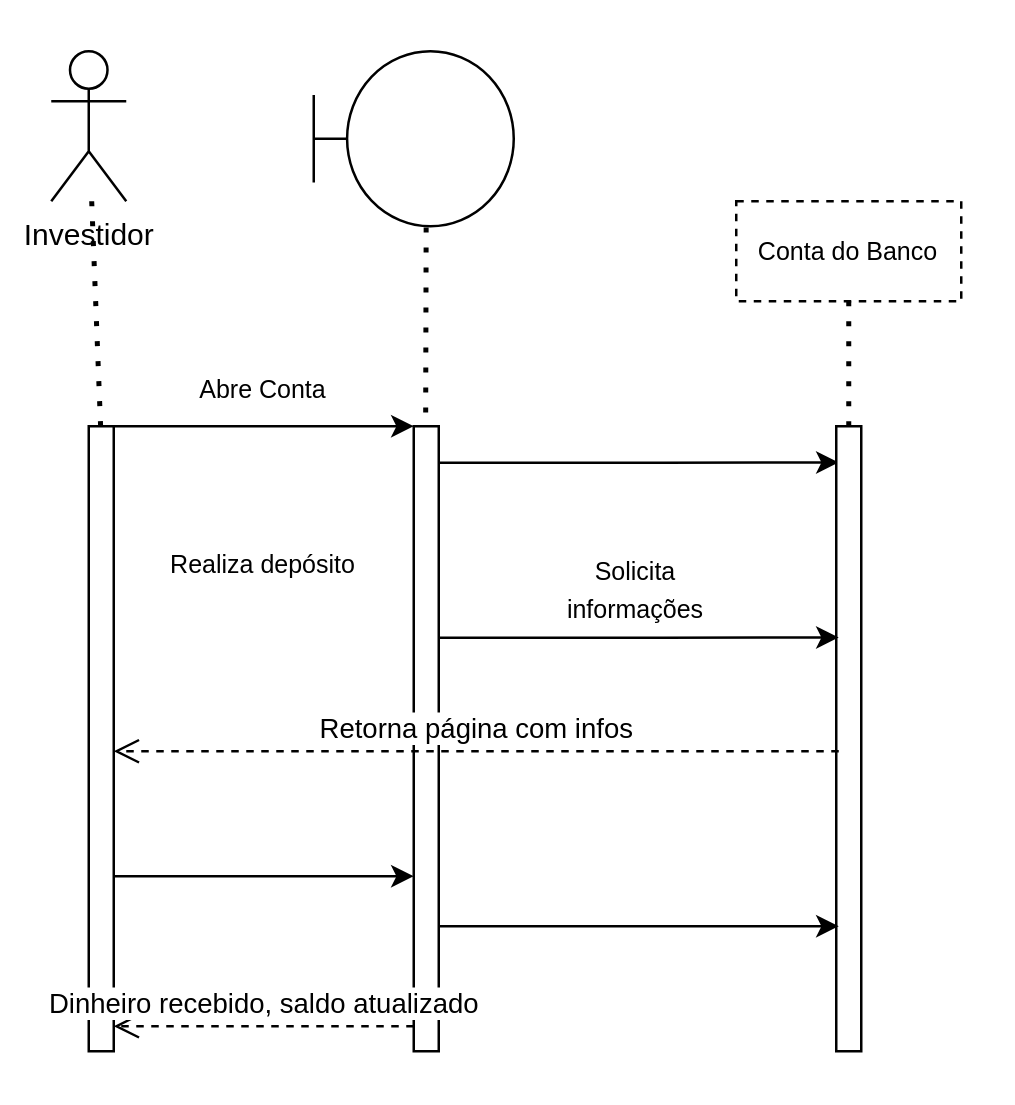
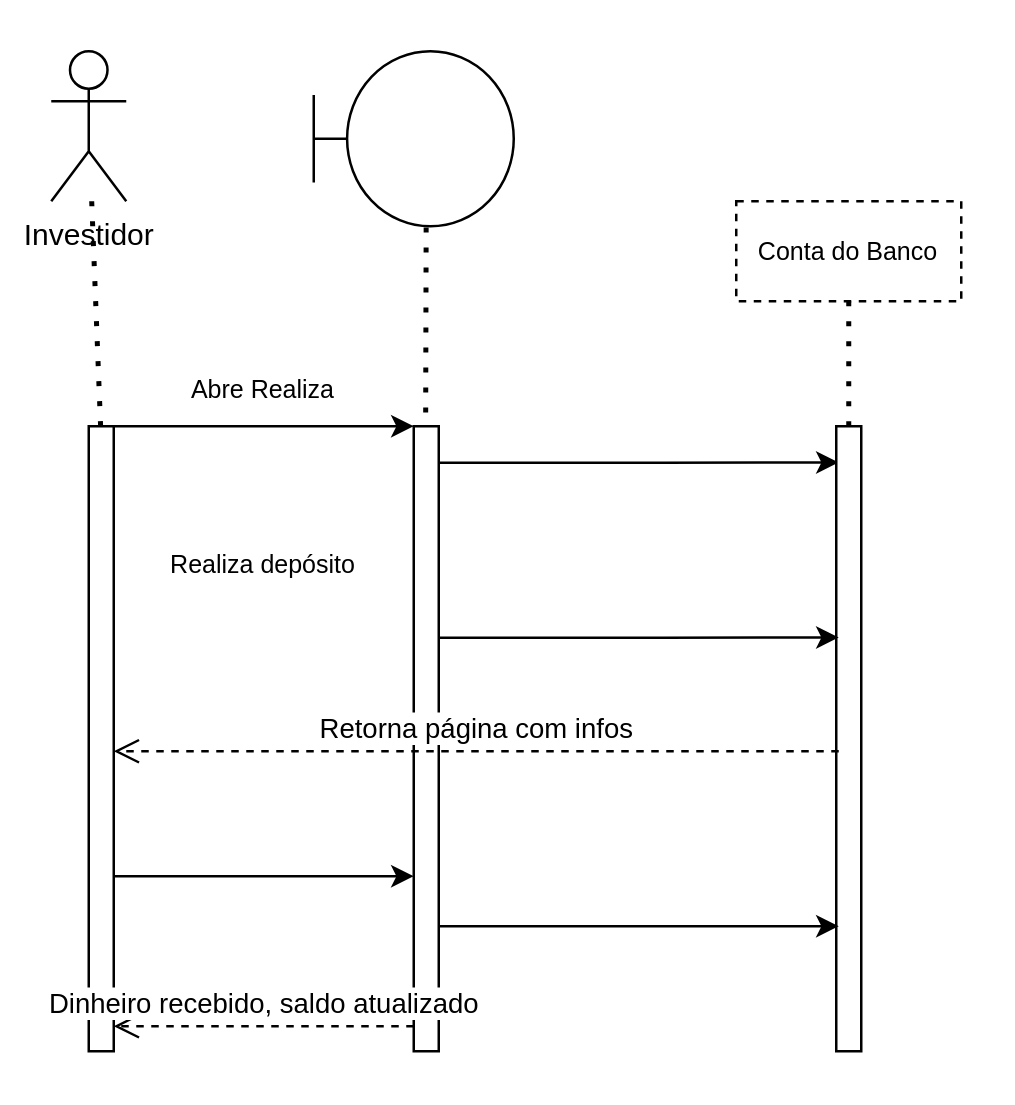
  <mxCell id="0" />
  <mxCell id="1" parent="0" />
  <mxCell id="2" value="Investidor" style="shape=umlActor;verticalLabelPosition=bottom;verticalAlign=top;html=1;outlineConnect=0;" parent="1" vertex="1"><mxGeometry x="20" y="20" width="30" height="60" as="geometry" /></mxCell>
  <mxCell id="3" value="" style="html=1;points=[];perimeter=orthogonalPerimeter;" parent="1" vertex="1"><mxGeometry x="35" y="170" width="10" height="250" as="geometry" /></mxCell>
  <mxCell id="4" value="" style="endArrow=none;dashed=1;html=1;dashPattern=1 3;strokeWidth=2;rounded=0;entryX=0.472;entryY=-0.002;entryDx=0;entryDy=0;entryPerimeter=0;" parent="1" source="2" target="3" edge="1"><mxGeometry width="50" height="50" relative="1" as="geometry"><mxPoint x="265" y="330" as="sourcePoint" /><mxPoint x="40" y="160" as="targetPoint" /></mxGeometry></mxCell>
  <mxCell id="5" value="" style="html=1;points=[];perimeter=orthogonalPerimeter;" parent="1" vertex="1"><mxGeometry x="165" y="170" width="10" height="250" as="geometry" /></mxCell>
  <mxCell id="6" value="" style="endArrow=classic;html=1;rounded=0;exitX=1;exitY=0.04;exitDx=0;exitDy=0;exitPerimeter=0;entryX=0;entryY=0.04;entryDx=0;entryDy=0;entryPerimeter=0;" parent="1" edge="1"><mxGeometry width="50" height="50" relative="1" as="geometry"><mxPoint x="45" y="170" as="sourcePoint" /><mxPoint x="165" y="170" as="targetPoint" /><Array as="points"><mxPoint x="135" y="170" /></Array></mxGeometry></mxCell>
  <mxCell id="7" value="" style="endArrow=none;dashed=1;html=1;dashPattern=1 3;strokeWidth=2;rounded=0;entryX=0.472;entryY=-0.002;entryDx=0;entryDy=0;entryPerimeter=0;" parent="1" edge="1"><mxGeometry width="50" height="50" relative="1" as="geometry"><mxPoint x="169.963" y="90.5" as="sourcePoint" /><mxPoint x="169.76" y="170" as="targetPoint" /></mxGeometry></mxCell>
  <mxCell id="8" value="" style="shape=umlBoundary;whiteSpace=wrap;html=1;" parent="1" vertex="1"><mxGeometry x="125" y="20" width="80" height="70" as="geometry" /></mxCell>
- <mxCell id="9" value="&lt;span style=&quot;font-size: 10px;&quot;&gt;Abre Conta&lt;/span&gt;" style="text;html=1;strokeColor=none;fillColor=none;align=center;verticalAlign=middle;whiteSpace=wrap;rounded=0;" parent="1" vertex="1"><mxGeometry x="65" y="140" width="80" height="30" as="geometry" /></mxCell>
+ <mxCell id="9" value="&lt;span style=&quot;font-size: 10px;&quot;&gt;Abre Realiza&lt;/span&gt;" style="text;html=1;strokeColor=none;fillColor=none;align=center;verticalAlign=middle;whiteSpace=wrap;rounded=0;" parent="1" vertex="1"><mxGeometry x="65" y="140" width="80" height="30" as="geometry" /></mxCell>
  <mxCell id="10" value="" style="endArrow=classic;html=1;rounded=0;exitX=1;exitY=0.04;exitDx=0;exitDy=0;exitPerimeter=0;entryX=0.1;entryY=0.058;entryDx=0;entryDy=0;entryPerimeter=0;" parent="1" target="12" edge="1"><mxGeometry width="50" height="50" relative="1" as="geometry"><mxPoint x="175" y="184.58" as="sourcePoint" /><mxPoint x="295" y="184.58" as="targetPoint" /><Array as="points"><mxPoint x="265" y="184.58" /></Array></mxGeometry></mxCell>
  <mxCell id="11" value="Conta do Banco" style="rounded=0;whiteSpace=wrap;html=1;fontSize=10;dashed=1;" parent="1" vertex="1"><mxGeometry x="294" y="80" width="90" height="40" as="geometry" /></mxCell>
  <mxCell id="12" value="" style="html=1;points=[];perimeter=orthogonalPerimeter;fontSize=10;" parent="1" vertex="1"><mxGeometry x="334" y="170" width="10" height="250" as="geometry" /></mxCell>
  <mxCell id="13" value="" style="endArrow=none;dashed=1;html=1;dashPattern=1 3;strokeWidth=2;rounded=0;fontSize=10;entryX=0.5;entryY=1;entryDx=0;entryDy=0;" parent="1" target="11" edge="1"><mxGeometry width="50" height="50" relative="1" as="geometry"><mxPoint x="339" y="170" as="sourcePoint" /><mxPoint x="145" y="240" as="targetPoint" /></mxGeometry></mxCell>
  <mxCell id="14" value="" style="endArrow=classic;html=1;rounded=0;exitX=1;exitY=0.04;exitDx=0;exitDy=0;exitPerimeter=0;entryX=0.1;entryY=0.338;entryDx=0;entryDy=0;entryPerimeter=0;" parent="1" target="12" edge="1"><mxGeometry width="50" height="50" relative="1" as="geometry"><mxPoint x="175" y="254.58" as="sourcePoint" /><mxPoint x="295" y="254.58" as="targetPoint" /><Array as="points"><mxPoint x="265" y="254.58" /></Array></mxGeometry></mxCell>
- <mxCell id="15" value="&lt;font style=&quot;font-size: 10px;&quot;&gt;Solicita informações&lt;/font&gt;" style="text;html=1;strokeColor=none;fillColor=none;align=center;verticalAlign=middle;whiteSpace=wrap;rounded=0;" parent="1" vertex="1"><mxGeometry x="214" y="220" width="80" height="30" as="geometry" /></mxCell>
  <mxCell id="16" value="Retorna página com infos" style="html=1;verticalAlign=bottom;endArrow=open;dashed=1;endSize=8;rounded=0;exitX=0.1;exitY=0.52;exitDx=0;exitDy=0;exitPerimeter=0;entryX=1;entryY=0.52;entryDx=0;entryDy=0;entryPerimeter=0;" parent="1" source="12" target="3" edge="1"><mxGeometry relative="1" as="geometry"><mxPoint x="235" y="200" as="sourcePoint" /><mxPoint x="155" y="200" as="targetPoint" /></mxGeometry></mxCell>
  <mxCell id="17" value="" style="endArrow=classic;html=1;rounded=0;exitX=1;exitY=0.72;exitDx=0;exitDy=0;exitPerimeter=0;" parent="1" source="3" edge="1"><mxGeometry width="50" height="50" relative="1" as="geometry"><mxPoint x="175" y="230" as="sourcePoint" /><mxPoint x="165" y="350" as="targetPoint" /></mxGeometry></mxCell>
  <mxCell id="18" value="" style="endArrow=classic;html=1;rounded=0;exitX=1;exitY=0.72;exitDx=0;exitDy=0;exitPerimeter=0;entryX=0.1;entryY=0.8;entryDx=0;entryDy=0;entryPerimeter=0;" parent="1" target="12" edge="1"><mxGeometry width="50" height="50" relative="1" as="geometry"><mxPoint x="175" y="370" as="sourcePoint" /><mxPoint x="295" y="370" as="targetPoint" /></mxGeometry></mxCell>
  <mxCell id="19" value="&lt;span style=&quot;font-size: 10px;&quot;&gt;Realiza depósito&lt;/span&gt;" style="text;html=1;strokeColor=none;fillColor=none;align=center;verticalAlign=middle;whiteSpace=wrap;rounded=0;" parent="1" vertex="1"><mxGeometry x="65" y="210" width="80" height="30" as="geometry" /></mxCell>
  <mxCell id="20" value="Dinheiro recebido, saldo atualizado" style="html=1;verticalAlign=bottom;endArrow=open;dashed=1;endSize=8;rounded=0;entryX=1;entryY=0.96;entryDx=0;entryDy=0;entryPerimeter=0;exitX=0;exitY=0.96;exitDx=0;exitDy=0;exitPerimeter=0;" parent="1" source="5" target="3" edge="1"><mxGeometry relative="1" as="geometry"><mxPoint x="155" y="410" as="sourcePoint" /><mxPoint x="155" y="200" as="targetPoint" /></mxGeometry></mxCell>
